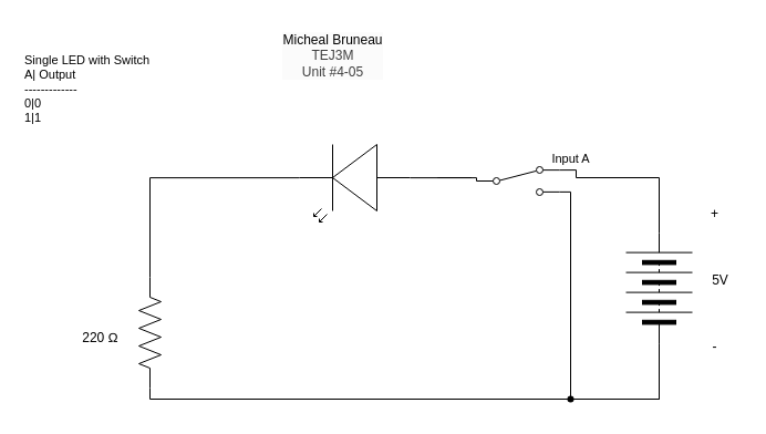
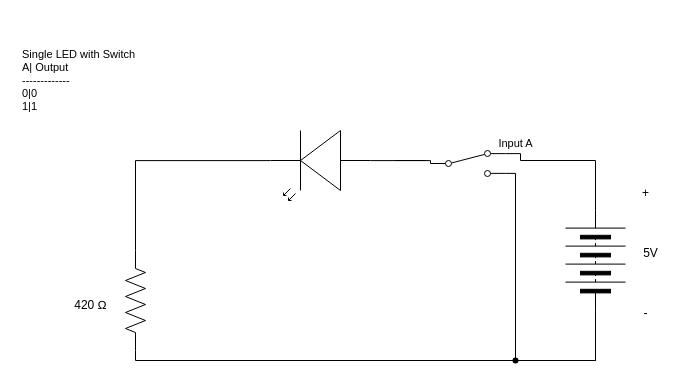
  <mxCell id="0" />
  <mxCell id="1" parent="0" />
  <mxCell id="2" value="" style="pointerEvents=1;verticalLabelPosition=bottom;shadow=0;dashed=0;align=center;html=1;verticalAlign=top;shape=mxgraph.electrical.miscellaneous.batteryStack;rotation=-90;" parent="1" vertex="1"><mxGeometry x="545" y="230" width="100" height="60" as="geometry" /></mxCell>
  <mxCell id="3" value="+" style="text;html=1;align=center;verticalAlign=middle;resizable=0;points=[];autosize=1;strokeColor=none;fillColor=none;" parent="1" vertex="1"><mxGeometry x="630" y="178" width="30" height="30" as="geometry" /></mxCell>
  <mxCell id="4" value="-&lt;div&gt;&lt;br&gt;&lt;/div&gt;" style="text;html=1;align=center;verticalAlign=middle;resizable=0;points=[];autosize=1;strokeColor=none;fillColor=none;" parent="1" vertex="1"><mxGeometry x="630" y="300" width="30" height="40" as="geometry" /></mxCell>
  <mxCell id="5" value="5V" style="text;html=1;align=center;verticalAlign=middle;resizable=0;points=[];autosize=1;strokeColor=none;fillColor=none;" parent="1" vertex="1"><mxGeometry x="630" y="238" width="40" height="30" as="geometry" /></mxCell>
  <mxCell id="6" value="" style="verticalLabelPosition=bottom;shadow=0;dashed=0;align=center;html=1;verticalAlign=top;shape=mxgraph.electrical.opto_electronics.led_2;pointerEvents=1;rotation=-180;" parent="1" vertex="1"><mxGeometry x="270" y="130" width="100" height="70" as="geometry" /></mxCell>
  <mxCell id="7" style="edgeStyle=orthogonalEdgeStyle;shape=connector;curved=0;rounded=0;html=1;exitDx=0;exitDy=0;exitPerimeter=0;entryX=0;entryY=0.5;entryDx=0;entryDy=0;strokeColor=default;align=center;verticalAlign=middle;fontFamily=Helvetica;fontSize=11;fontColor=default;labelBackgroundColor=default;endArrow=none;endFill=0;" parent="1" source="19" target="2" edge="1"><mxGeometry relative="1" as="geometry" /></mxCell>
  <mxCell id="8" value="" style="pointerEvents=1;verticalLabelPosition=bottom;shadow=0;dashed=0;align=center;html=1;verticalAlign=top;shape=mxgraph.electrical.resistors.resistor_2;rotation=-90;" parent="1" vertex="1"><mxGeometry x="85" y="290" width="100" height="20" as="geometry" /></mxCell>
- <mxCell id="9" value="220 Ω" style="text;html=1;align=center;verticalAlign=middle;resizable=0;points=[];autosize=1;strokeColor=none;fillColor=none;" parent="1" vertex="1"><mxGeometry x="60" y="290" width="60" height="30" as="geometry" /></mxCell>
+ <mxCell id="9" value="420 Ω" style="text;html=1;align=center;verticalAlign=middle;resizable=0;points=[];autosize=1;strokeColor=none;fillColor=none;" parent="1" vertex="1"><mxGeometry x="60" y="290" width="60" height="30" as="geometry" /></mxCell>
  <mxCell id="10" style="edgeStyle=orthogonalEdgeStyle;shape=connector;curved=0;rounded=0;html=1;exitX=1;exitY=0.57;exitDx=0;exitDy=0;exitPerimeter=0;entryX=1;entryY=0.5;entryDx=0;entryDy=0;entryPerimeter=0;strokeColor=default;align=center;verticalAlign=middle;fontFamily=Helvetica;fontSize=11;fontColor=default;labelBackgroundColor=default;endArrow=none;endFill=0;" parent="1" source="6" target="8" edge="1"><mxGeometry relative="1" as="geometry" /></mxCell>
  <mxCell id="11" value="" style="edgeStyle=orthogonalEdgeStyle;shape=connector;curved=0;rounded=0;html=1;exitX=0;exitY=0.5;exitDx=0;exitDy=0;exitPerimeter=0;entryDx=0;entryDy=0;strokeColor=default;align=center;verticalAlign=middle;fontFamily=Helvetica;fontSize=11;fontColor=default;labelBackgroundColor=default;endArrow=none;endFill=0;" parent="1" source="8" target="19" edge="1"><mxGeometry relative="1" as="geometry"><mxPoint x="135" y="350" as="sourcePoint" /><mxPoint x="595" y="310" as="targetPoint" /></mxGeometry></mxCell>
  <mxCell id="12" style="edgeStyle=orthogonalEdgeStyle;shape=connector;curved=0;rounded=0;html=1;exitDx=0;exitDy=0;exitPerimeter=0;strokeColor=default;align=center;verticalAlign=middle;fontFamily=Helvetica;fontSize=11;fontColor=default;labelBackgroundColor=default;endArrow=none;endFill=0;" parent="1" edge="1"><mxGeometry relative="1" as="geometry"><mxPoint x="425" y="160" as="targetPoint" /><Array as="points"><mxPoint x="395" y="160" /><mxPoint x="395" y="160" /></Array><mxPoint x="425" y="160" as="sourcePoint" /></mxGeometry></mxCell>
  <mxCell id="13" value="" style="edgeStyle=orthogonalEdgeStyle;shape=connector;curved=0;rounded=0;html=1;exitX=0;exitY=0.57;exitDx=0;exitDy=0;exitPerimeter=0;strokeColor=default;align=center;verticalAlign=middle;fontFamily=Helvetica;fontSize=11;fontColor=default;labelBackgroundColor=default;endArrow=none;endFill=0;entryX=0;entryY=0.5;entryDx=0;entryDy=0;" parent="1" source="6" target="21" edge="1"><mxGeometry relative="1" as="geometry"><mxPoint x="370" y="160" as="sourcePoint" /><mxPoint x="425" y="160" as="targetPoint" /><Array as="points"><mxPoint x="430" y="160" /></Array></mxGeometry></mxCell>
  <mxCell id="14" style="edgeStyle=orthogonalEdgeStyle;shape=connector;curved=0;rounded=0;html=1;exitX=1;exitY=0.5;exitDx=0;exitDy=0;entryX=1;entryY=0.12;entryDx=0;entryDy=0;strokeColor=default;align=center;verticalAlign=middle;fontFamily=Helvetica;fontSize=11;fontColor=default;labelBackgroundColor=default;endArrow=none;endFill=0;" parent="1" source="2" target="21" edge="1"><mxGeometry relative="1" as="geometry"><Array as="points"><mxPoint x="595" y="160" /><mxPoint x="520" y="160" /></Array><mxPoint x="535" y="160" as="targetPoint" /></mxGeometry></mxCell>
  <mxCell id="15" style="edgeStyle=orthogonalEdgeStyle;shape=connector;curved=0;rounded=0;html=1;exitDx=0;exitDy=0;entryX=1;entryY=0.88;entryDx=0;entryDy=0;strokeColor=default;align=center;verticalAlign=middle;fontFamily=Helvetica;fontSize=11;fontColor=default;labelBackgroundColor=default;endArrow=none;endFill=0;" parent="1" source="19" target="21" edge="1"><mxGeometry relative="1" as="geometry"><Array as="points" /><mxPoint x="535" y="180" as="targetPoint" /></mxGeometry></mxCell>
- <mxCell id="16" value="&lt;span style=&quot;color: rgb(0, 0, 0); font-size: 12px; background-color: rgb(251, 251, 251);&quot;&gt;Micheal Bruneau&lt;/span&gt;&lt;div style=&quot;color: rgb(63, 63, 63); scrollbar-color: rgb(226, 226, 226) rgb(251, 251, 251); font-size: 12px; background-color: rgb(251, 251, 251);&quot;&gt;TEJ3M&lt;/div&gt;&lt;div style=&quot;color: rgb(63, 63, 63); scrollbar-color: rgb(226, 226, 226) rgb(251, 251, 251); font-size: 12px; background-color: rgb(251, 251, 251);&quot;&gt;Unit #4-05&lt;/div&gt;" style="text;html=1;align=center;verticalAlign=middle;resizable=0;points=[];autosize=1;strokeColor=none;fillColor=none;fontFamily=Helvetica;fontSize=11;fontColor=default;labelBackgroundColor=default;" parent="1" vertex="1"><mxGeometry x="245" y="20" width="110" height="60" as="geometry" /></mxCell>
  <mxCell id="17" value="Single LED with Switch&lt;div&gt;A| Output&lt;/div&gt;&lt;div&gt;-------------&lt;/div&gt;&lt;div&gt;0|0&lt;/div&gt;&lt;div&gt;1|1&lt;/div&gt;" style="text;html=1;align=left;verticalAlign=middle;resizable=0;points=[];autosize=1;strokeColor=none;fillColor=none;fontFamily=Helvetica;fontSize=11;fontColor=default;labelBackgroundColor=default;" parent="1" vertex="1"><mxGeometry x="20" y="40" width="140" height="80" as="geometry" /></mxCell>
  <mxCell id="18" value="" style="edgeStyle=orthogonalEdgeStyle;shape=connector;curved=0;rounded=0;html=1;exitX=0;exitY=0.5;exitDx=0;exitDy=0;entryDx=0;entryDy=0;entryPerimeter=0;strokeColor=default;align=center;verticalAlign=middle;fontFamily=Helvetica;fontSize=11;fontColor=default;labelBackgroundColor=default;endArrow=none;endFill=0;" parent="1" source="2" target="19" edge="1"><mxGeometry relative="1" as="geometry"><mxPoint x="595" y="310" as="sourcePoint" /><mxPoint x="535" y="180" as="targetPoint" /><Array as="points"><mxPoint x="595" y="360" /><mxPoint x="515" y="360" /></Array></mxGeometry></mxCell>
  <mxCell id="19" value="" style="shape=waypoint;sketch=0;fillStyle=solid;size=6;pointerEvents=1;points=[];fillColor=none;resizable=0;rotatable=0;perimeter=centerPerimeter;snapToPoint=1;fontFamily=Helvetica;fontSize=11;fontColor=default;labelBackgroundColor=default;" parent="1" vertex="1"><mxGeometry x="505" y="350" width="20" height="20" as="geometry" /></mxCell>
  <mxCell id="20" value="Input A" style="text;html=1;align=center;verticalAlign=middle;resizable=0;points=[];autosize=1;strokeColor=none;fillColor=none;fontFamily=Helvetica;fontSize=11;fontColor=default;labelBackgroundColor=default;" parent="1" vertex="1"><mxGeometry x="485" y="128" width="60" height="30" as="geometry" /></mxCell>
  <mxCell id="21" value="" style="html=1;shape=mxgraph.electrical.electro-mechanical.twoWaySwitch;aspect=fixed;elSwitchState=2;" vertex="1" parent="1"><mxGeometry x="430" y="150" width="75" height="26" as="geometry" /></mxCell>
